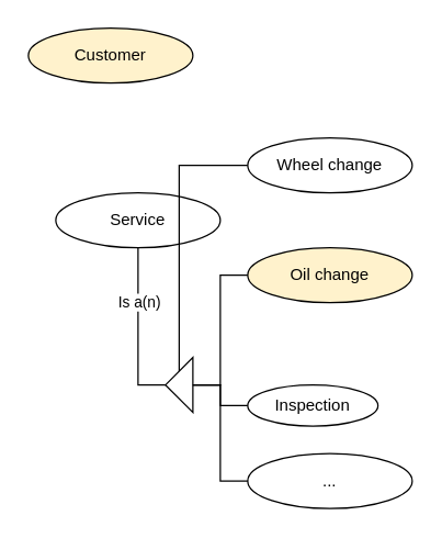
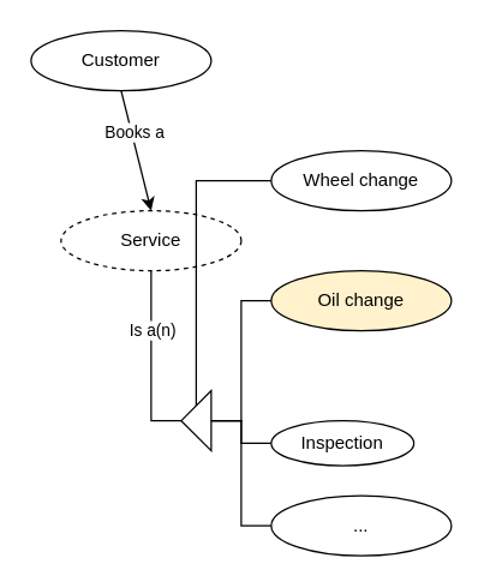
  <mxCell id="0" />
  <mxCell id="1" parent="0" />
  <mxCell id="2" style="edgeStyle=orthogonalEdgeStyle;rounded=0;orthogonalLoop=1;jettySize=auto;html=1;exitX=0.5;exitY=1;exitDx=0;exitDy=0;entryX=1;entryY=0.5;entryDx=0;entryDy=0;endArrow=none;endFill=0;" edge="1" parent="1" source="4" target="14"><mxGeometry relative="1" as="geometry" /></mxCell>
  <mxCell id="3" value="Is a(n)" style="edgeLabel;html=1;align=center;verticalAlign=middle;resizable=0;points=[];" vertex="1" connectable="0" parent="2"><mxGeometry x="-0.35" relative="1" as="geometry"><mxPoint as="offset" /></mxGeometry></mxCell>
- <mxCell id="4" value="Service" style="ellipse;whiteSpace=wrap;html=1;" vertex="1" parent="1"><mxGeometry x="40" y="140" width="120" height="40" as="geometry" /></mxCell>
- <mxCell id="7" value="Customer" style="ellipse;whiteSpace=wrap;html=1;fillColor=#fff2cc;" vertex="1" parent="1"><mxGeometry x="20" y="20" width="120" height="40" as="geometry" /></mxCell>
+ <mxCell id="4" value="Service" style="ellipse;whiteSpace=wrap;html=1;dashed=1;" vertex="1" parent="1"><mxGeometry x="40" y="140" width="120" height="40" as="geometry" /></mxCell>
+ <mxCell id="5" style="rounded=0;orthogonalLoop=1;jettySize=auto;html=1;exitX=0.5;exitY=1;exitDx=0;exitDy=0;entryX=0.5;entryY=0;entryDx=0;entryDy=0;endArrow=classic;endFill=1;" edge="1" parent="1" source="7" target="4"><mxGeometry relative="1" as="geometry" /></mxCell>
+ <mxCell id="6" value="Books a" style="edgeLabel;html=1;align=center;verticalAlign=middle;resizable=0;points=[];" vertex="1" connectable="0" parent="5"><mxGeometry x="-0.294" y="1" relative="1" as="geometry"><mxPoint as="offset" /></mxGeometry></mxCell>
+ <mxCell id="7" value="Customer" style="ellipse;whiteSpace=wrap;html=1;" vertex="1" parent="1"><mxGeometry x="20" y="20" width="120" height="40" as="geometry" /></mxCell>
  <mxCell id="8" value="Oil change" style="ellipse;whiteSpace=wrap;html=1;fillColor=#fff2cc;" vertex="1" parent="1"><mxGeometry x="180" y="180" width="120" height="40" as="geometry" /></mxCell>
  <mxCell id="9" style="edgeStyle=orthogonalEdgeStyle;rounded=0;orthogonalLoop=1;jettySize=auto;html=1;exitX=0;exitY=0.5;exitDx=0;exitDy=0;endArrow=none;endFill=0;" edge="1" parent="1" source="10" target="14"><mxGeometry relative="1" as="geometry"><mxPoint x="140" y="280" as="targetPoint" /></mxGeometry></mxCell>
  <mxCell id="10" value="Wheel change" style="ellipse;whiteSpace=wrap;html=1;" vertex="1" parent="1"><mxGeometry x="180" y="100" width="120" height="40" as="geometry" /></mxCell>
  <mxCell id="11" value="Inspection" style="ellipse;whiteSpace=wrap;html=1;" vertex="1" parent="1"><mxGeometry x="180" y="280" width="95" height="30" as="geometry" /></mxCell>
  <mxCell id="12" value="..." style="ellipse;whiteSpace=wrap;html=1;" vertex="1" parent="1"><mxGeometry x="180" y="330" width="120" height="40" as="geometry" /></mxCell>
  <mxCell id="13" style="edgeStyle=orthogonalEdgeStyle;rounded=0;orthogonalLoop=1;jettySize=auto;html=1;exitX=0;exitY=0.5;exitDx=0;exitDy=0;entryX=0;entryY=0.5;entryDx=0;entryDy=0;endArrow=none;endFill=0;" edge="1" parent="1" source="14" target="8"><mxGeometry relative="1" as="geometry" /></mxCell>
  <mxCell id="14" value="" style="triangle;whiteSpace=wrap;html=1;rotation=-180;" vertex="1" parent="1"><mxGeometry x="120" y="260" width="20" height="40" as="geometry" /></mxCell>
  <mxCell id="15" style="edgeStyle=orthogonalEdgeStyle;rounded=0;orthogonalLoop=1;jettySize=auto;html=1;exitX=0;exitY=0.5;exitDx=0;exitDy=0;endArrow=none;endFill=0;entryX=0;entryY=0.5;entryDx=0;entryDy=0;" edge="1" parent="1" source="11" target="14"><mxGeometry relative="1" as="geometry"><mxPoint x="150" y="290" as="targetPoint" /><mxPoint x="190" y="260" as="sourcePoint" /></mxGeometry></mxCell>
  <mxCell id="16" style="edgeStyle=orthogonalEdgeStyle;rounded=0;orthogonalLoop=1;jettySize=auto;html=1;exitX=0;exitY=0.5;exitDx=0;exitDy=0;endArrow=none;endFill=0;entryX=0;entryY=0.5;entryDx=0;entryDy=0;" edge="1" parent="1" source="12" target="14"><mxGeometry relative="1" as="geometry"><mxPoint x="150" y="290" as="targetPoint" /><mxPoint x="190" y="310" as="sourcePoint" /></mxGeometry></mxCell>
